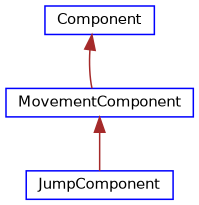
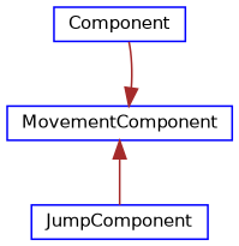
  digraph {
    rankdir=TB
    node [color=blue fillcolor=white fontname=Helvetica fontsize=10 shape=box style=filled]
    edge [color=brown dir=back fontname=Helvetica fontsize=10 labelfontname=Helvetica labelfontsize=10 style=solid]
    n1 [height=0.2 label=Component width=0.4]
    n2 [height=0.2 label=MovementComponent width=0.4]
    n3 [height=0.2 label=JumpComponent width=0.4]
-   n1 -> n2
+   n2 -> n1
    n2 -> n3
  }
